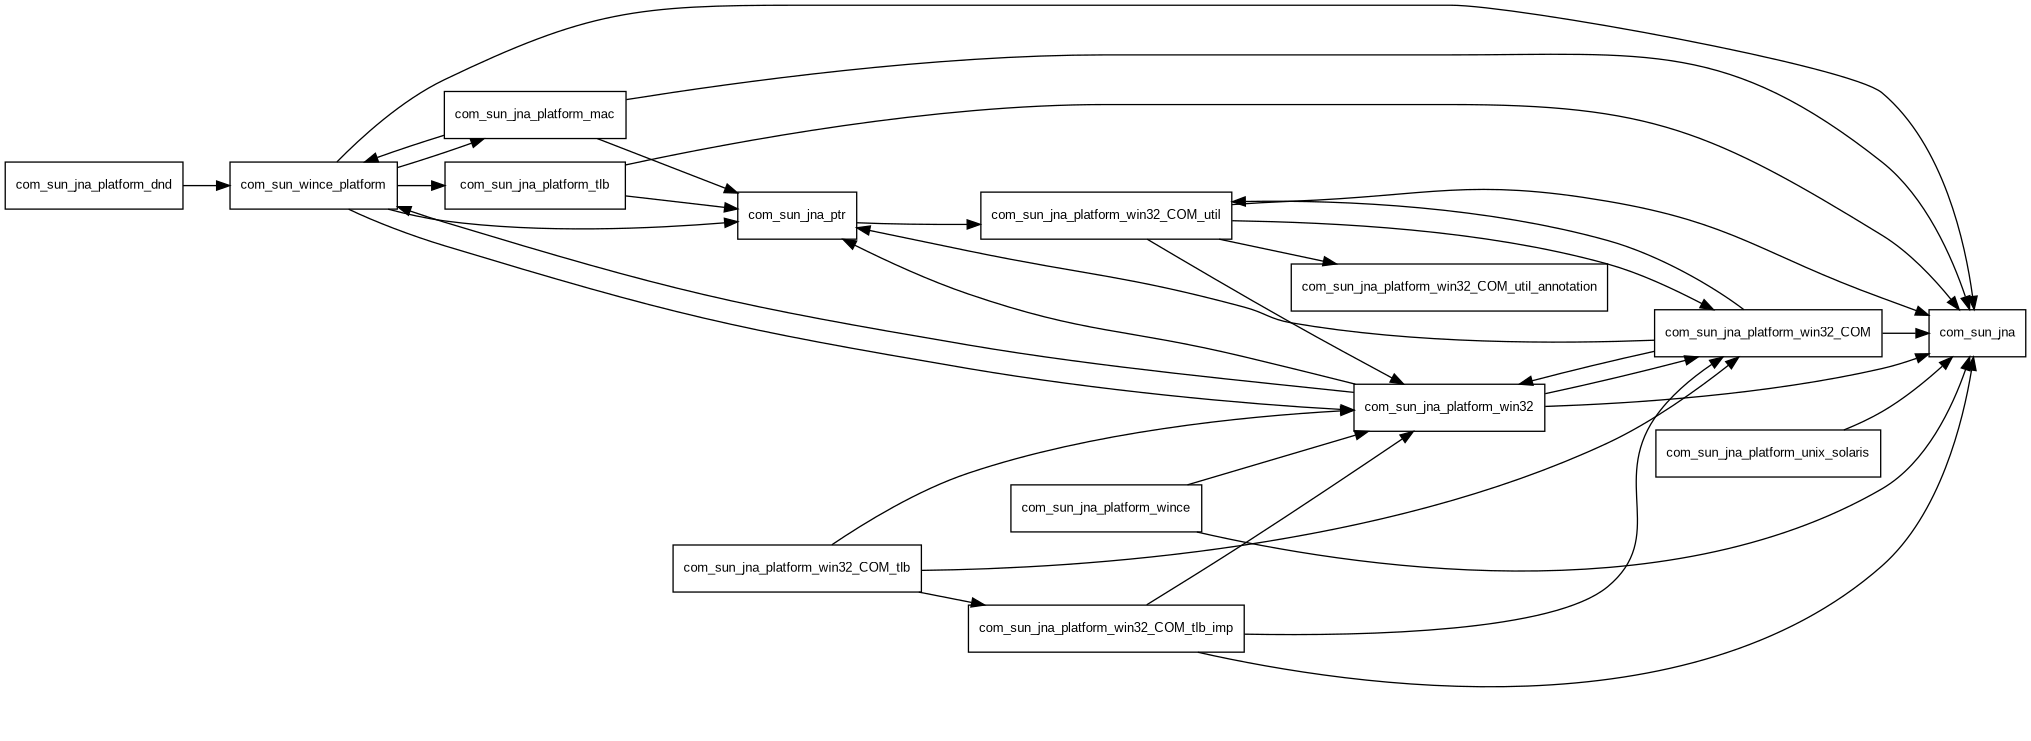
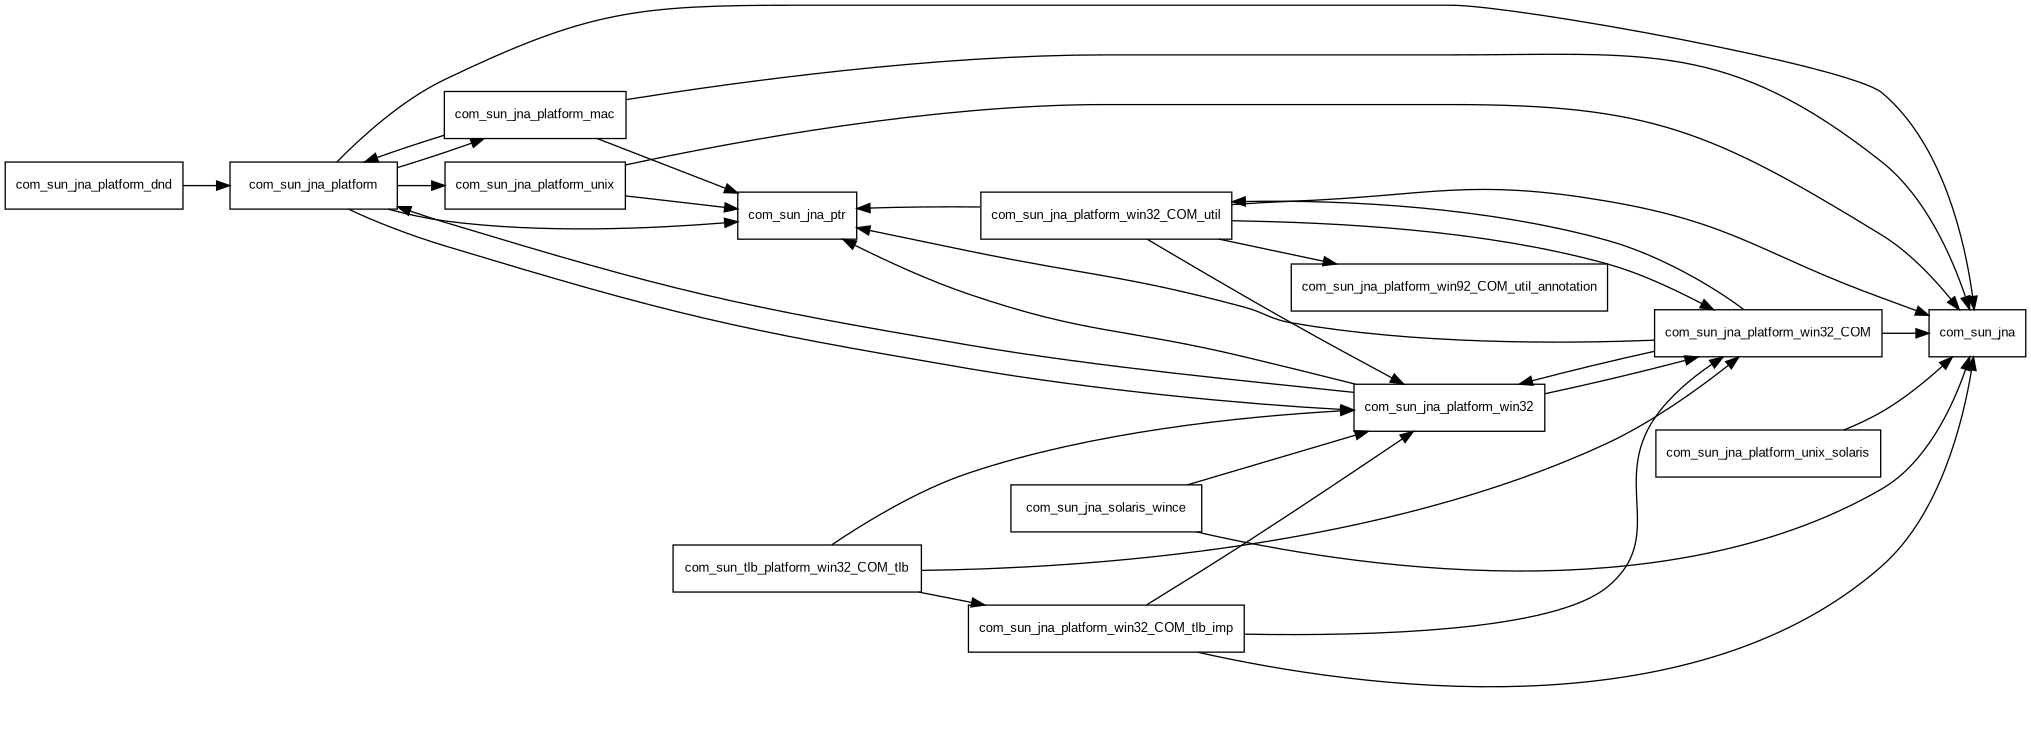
  digraph {
    fontname="Liberation Sans"
    rankdir=LR
    node [fontname="Liberation Sans" fontsize=10.0 shape=box]
    edge [fontname="Liberation Sans"]
-   com_sun_jna_platform [label=com_sun_wince_platform]
+   com_sun_jna_platform
    com_sun_jna
    com_sun_jna_platform_mac
-   com_sun_jna_platform_unix [label=com_sun_jna_platform_tlb]
+   com_sun_jna_platform_unix
    com_sun_jna_platform_win32
    com_sun_jna_ptr
    com_sun_jna_platform_win32_COM
    com_sun_jna_platform_win32_COM_util
    com_sun_jna_platform_dnd
    com_sun_jna_platform_unix_solaris
-   com_sun_jna_platform_win32_COM_util_annotation
-   com_sun_jna_platform_win32_COM_tlb
+   com_sun_jna_platform_win32_COM_util_annotation [label=com_sun_jna_platform_win92_COM_util_annotation]
+   com_sun_jna_platform_win32_COM_tlb [label=com_sun_tlb_platform_win32_COM_tlb]
    com_sun_jna_platform_win32_COM_tlb_imp
-   com_sun_jna_platform_wince
+   com_sun_jna_platform_wince [label=com_sun_jna_solaris_wince]
    com_sun_jna_platform -> com_sun_jna
    com_sun_jna_platform -> com_sun_jna_platform_mac
    com_sun_jna_platform -> com_sun_jna_platform_unix
    com_sun_jna_platform -> com_sun_jna_platform_win32
    com_sun_jna_platform -> com_sun_jna_ptr
    com_sun_jna_platform_mac -> com_sun_jna_platform
    com_sun_jna_platform_mac -> com_sun_jna
    com_sun_jna_platform_mac -> com_sun_jna_ptr
    com_sun_jna_platform_unix -> com_sun_jna
    com_sun_jna_platform_unix -> com_sun_jna_ptr
    com_sun_jna_platform_win32 -> com_sun_jna_platform
-   com_sun_jna_platform_win32 -> com_sun_jna
    com_sun_jna_platform_win32 -> com_sun_jna_ptr
    com_sun_jna_platform_win32 -> com_sun_jna_platform_win32_COM
    com_sun_jna_platform_win32_COM -> com_sun_jna
    com_sun_jna_platform_win32_COM -> com_sun_jna_platform_win32
    com_sun_jna_platform_win32_COM -> com_sun_jna_ptr
    com_sun_jna_platform_win32_COM -> com_sun_jna_platform_win32_COM_util
    com_sun_jna_platform_win32_COM_util -> com_sun_jna
    com_sun_jna_platform_win32_COM_util -> com_sun_jna_platform_win32
-   com_sun_jna_ptr -> com_sun_jna_platform_win32_COM_util
+   com_sun_jna_platform_win32_COM_util -> com_sun_jna_ptr
    com_sun_jna_platform_win32_COM_util -> com_sun_jna_platform_win32_COM
    com_sun_jna_platform_win32_COM_util -> com_sun_jna_platform_win32_COM_util_annotation
    com_sun_jna_platform_dnd -> com_sun_jna_platform
    com_sun_jna_platform_unix_solaris -> com_sun_jna
    com_sun_jna_platform_win32_COM_tlb -> com_sun_jna_platform_win32
    com_sun_jna_platform_win32_COM_tlb -> com_sun_jna_platform_win32_COM
    com_sun_jna_platform_win32_COM_tlb -> com_sun_jna_platform_win32_COM_tlb_imp
    com_sun_jna_platform_win32_COM_tlb_imp -> com_sun_jna
    com_sun_jna_platform_win32_COM_tlb_imp -> com_sun_jna_platform_win32
    com_sun_jna_platform_win32_COM_tlb_imp -> com_sun_jna_platform_win32_COM
    com_sun_jna_platform_wince -> com_sun_jna
    com_sun_jna_platform_wince -> com_sun_jna_platform_win32
  }
